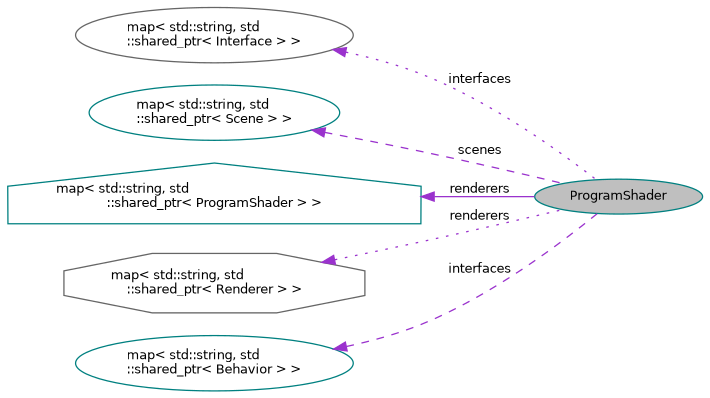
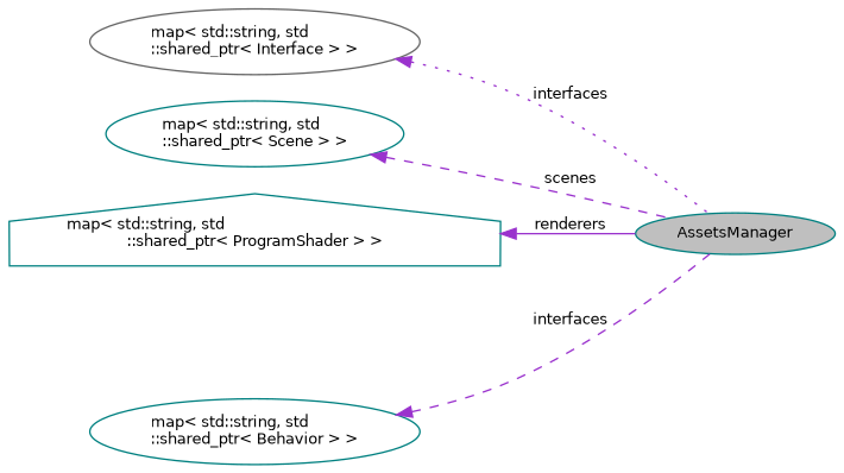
  digraph {
    rankdir=LR
    node [color=teal fillcolor=white fontname=Helvetica fontsize=10 shape=ellipse style=filled]
    edge [color=darkorchid3 dir=back fontname=Helvetica fontsize=10 labelfontname=Helvetica labelfontsize=10 style=dotted]
-   n1 [fillcolor=grey75 fontcolor=black height=0.2 label=ProgramShader width=0.4]
+   n1 [fillcolor=grey75 fontcolor=black height=0.2 label=AssetsManager width=0.4]
    n2 [color=gray40 height=0.2 label="map\< std::string, std\l::shared_ptr\< Interface \> \>" width=0.4]
    n3 [height=0.2 label="map\< std::string, std\l::shared_ptr\< Scene \> \>" width=0.4]
    n4 [height=0.2 label="map\< std::string, std\l::shared_ptr\< ProgramShader \> \>" shape=house width=0.4]
-   n5 [color=gray40 height=0.2 label="map\< std::string, std\l::shared_ptr\< Renderer \> \>" shape=octagon width=0.4]
    n6 [height=0.2 label="map\< std::string, std\l::shared_ptr\< Behavior \> \>" width=0.4]
    n2 -> n1 [label=" interfaces"]
    n3 -> n1 [label=" scenes" style=dashed]
    n4 -> n1 [label=" renderers" style=solid]
-   n5 -> n1 [label=" renderers"]
    n6 -> n1 [label=" interfaces" style=dashed]
  }
